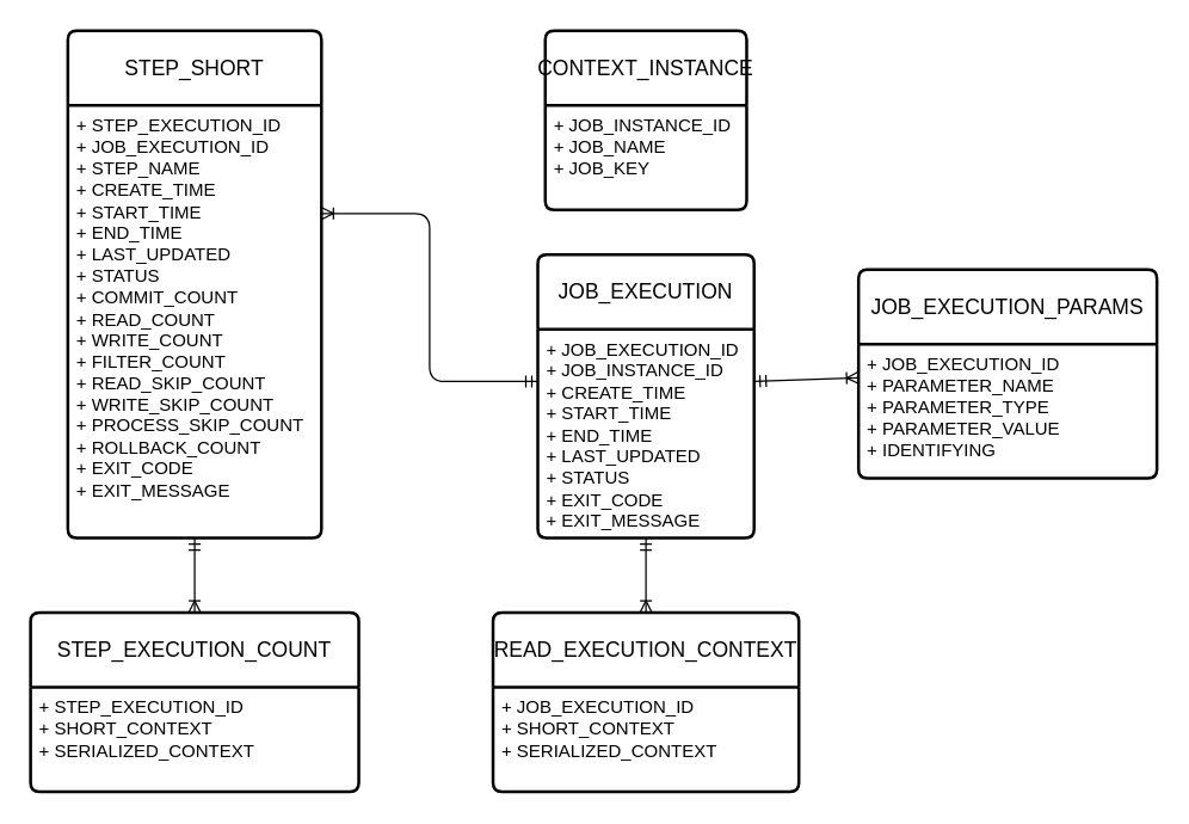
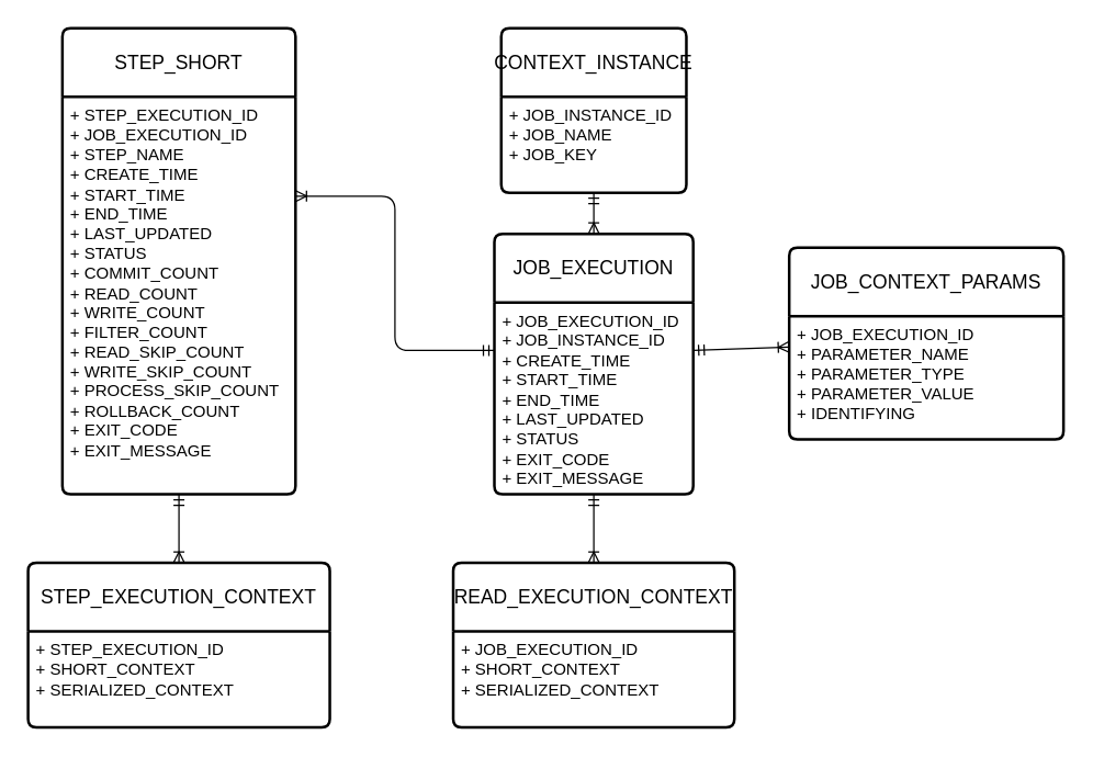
  <mxCell id="0" />
  <mxCell id="1" parent="0" />
  <mxCell id="2" value="CONTEXT_INSTANCE" style="swimlane;childLayout=stackLayout;horizontal=1;startSize=50;horizontalStack=0;rounded=1;fontSize=14;fontStyle=0;strokeWidth=2;resizeParent=0;resizeLast=1;shadow=0;dashed=0;align=center;arcSize=4;whiteSpace=wrap;html=1;" parent="1" vertex="1"><mxGeometry x="365" y="20" width="135" height="120" as="geometry" /></mxCell>
  <mxCell id="3" value="+ JOB_INSTANCE_ID&lt;br&gt;+ JOB_NAME&lt;br&gt;+ JOB_KEY" style="align=left;strokeColor=none;fillColor=none;spacingLeft=4;fontSize=12;verticalAlign=top;resizable=0;rotatable=0;part=1;html=1;" parent="2" vertex="1"><mxGeometry y="50" width="135" height="70" as="geometry" /></mxCell>
  <mxCell id="4" value="JOB_EXECUTION" style="swimlane;childLayout=stackLayout;horizontal=1;startSize=50;horizontalStack=0;rounded=1;fontSize=14;fontStyle=0;strokeWidth=2;resizeParent=0;resizeLast=1;shadow=0;dashed=0;align=center;arcSize=4;whiteSpace=wrap;html=1;" parent="1" vertex="1"><mxGeometry x="360" y="170" width="145" height="190" as="geometry" /></mxCell>
  <mxCell id="5" value="+ JOB_EXECUTION_ID&lt;br&gt;+ JOB_INSTANCE_ID&lt;br&gt;+ CREATE_TIME&lt;br&gt;+ START_TIME&lt;br&gt;+ END_TIME&lt;br&gt;+ LAST_UPDATED&lt;br&gt;+ STATUS&lt;br&gt;+ EXIT_CODE&lt;br&gt;+ EXIT_MESSAGE" style="align=left;strokeColor=none;fillColor=none;spacingLeft=4;fontSize=12;verticalAlign=top;resizable=0;rotatable=0;part=1;html=1;" parent="4" vertex="1"><mxGeometry y="50" width="145" height="140" as="geometry" /></mxCell>
- <mxCell id="6" value="JOB_EXECUTION_PARAMS" style="swimlane;childLayout=stackLayout;horizontal=1;startSize=50;horizontalStack=0;rounded=1;fontSize=14;fontStyle=0;strokeWidth=2;resizeParent=0;resizeLast=1;shadow=0;dashed=0;align=center;arcSize=4;whiteSpace=wrap;html=1;" parent="1" vertex="1"><mxGeometry x="575" y="180" width="200" height="140" as="geometry" /></mxCell>
+ <mxCell id="6" value="JOB_CONTEXT_PARAMS" style="swimlane;childLayout=stackLayout;horizontal=1;startSize=50;horizontalStack=0;rounded=1;fontSize=14;fontStyle=0;strokeWidth=2;resizeParent=0;resizeLast=1;shadow=0;dashed=0;align=center;arcSize=4;whiteSpace=wrap;html=1;" parent="1" vertex="1"><mxGeometry x="575" y="180" width="200" height="140" as="geometry" /></mxCell>
  <mxCell id="7" value="+ JOB_EXECUTION_ID&lt;br&gt;+ PARAMETER_NAME&lt;br&gt;+ PARAMETER_TYPE&lt;br&gt;+ PARAMETER_VALUE&lt;br&gt;+ IDENTIFYING" style="align=left;strokeColor=none;fillColor=none;spacingLeft=4;fontSize=12;verticalAlign=top;resizable=0;rotatable=0;part=1;html=1;" parent="6" vertex="1"><mxGeometry y="50" width="200" height="90" as="geometry" /></mxCell>
  <mxCell id="8" value="READ_EXECUTION_CONTEXT" style="swimlane;childLayout=stackLayout;horizontal=1;startSize=50;horizontalStack=0;rounded=1;fontSize=14;fontStyle=0;strokeWidth=2;resizeParent=0;resizeLast=1;shadow=0;dashed=0;align=center;arcSize=4;whiteSpace=wrap;html=1;" parent="1" vertex="1"><mxGeometry x="330" y="410" width="205" height="120" as="geometry" /></mxCell>
  <mxCell id="9" value="+ JOB_EXECUTION_ID&lt;br&gt;+ SHORT_CONTEXT&lt;br&gt;+ SERIALIZED_CONTEXT" style="align=left;strokeColor=none;fillColor=none;spacingLeft=4;fontSize=12;verticalAlign=top;resizable=0;rotatable=0;part=1;html=1;" parent="8" vertex="1"><mxGeometry y="50" width="205" height="70" as="geometry" /></mxCell>
- <mxCell id="10" value="STEP_EXECUTION_COUNT" style="swimlane;childLayout=stackLayout;horizontal=1;startSize=50;horizontalStack=0;rounded=1;fontSize=14;fontStyle=0;strokeWidth=2;resizeParent=0;resizeLast=1;shadow=0;dashed=0;align=center;arcSize=4;whiteSpace=wrap;html=1;" parent="1" vertex="1"><mxGeometry x="20" y="410" width="220" height="120" as="geometry" /></mxCell>
+ <mxCell id="10" value="STEP_EXECUTION_CONTEXT" style="swimlane;childLayout=stackLayout;horizontal=1;startSize=50;horizontalStack=0;rounded=1;fontSize=14;fontStyle=0;strokeWidth=2;resizeParent=0;resizeLast=1;shadow=0;dashed=0;align=center;arcSize=4;whiteSpace=wrap;html=1;" parent="1" vertex="1"><mxGeometry x="20" y="410" width="220" height="120" as="geometry" /></mxCell>
  <mxCell id="11" value="+ STEP_EXECUTION_ID&lt;br&gt;+ SHORT_CONTEXT&lt;br&gt;+ SERIALIZED_CONTEXT" style="align=left;strokeColor=none;fillColor=none;spacingLeft=4;fontSize=12;verticalAlign=top;resizable=0;rotatable=0;part=1;html=1;" parent="10" vertex="1"><mxGeometry y="50" width="220" height="70" as="geometry" /></mxCell>
  <mxCell id="12" value="STEP_SHORT" style="swimlane;childLayout=stackLayout;horizontal=1;startSize=50;horizontalStack=0;rounded=1;fontSize=14;fontStyle=0;strokeWidth=2;resizeParent=0;resizeLast=1;shadow=0;dashed=0;align=center;arcSize=4;whiteSpace=wrap;html=1;" parent="1" vertex="1"><mxGeometry x="45" y="20" width="170" height="340" as="geometry" /></mxCell>
  <mxCell id="13" value="+ STEP_EXECUTION_ID&lt;br&gt;+ JOB_EXECUTION_ID&lt;br&gt;+&amp;nbsp;STEP_NAME&lt;br&gt;+ CREATE_TIME&lt;br&gt;+ START_TIME&lt;br&gt;+ END_TIME&lt;br&gt;+ LAST_UPDATED&lt;br&gt;+ STATUS&lt;br&gt;&lt;div&gt;+ COMMIT_COUNT&lt;/div&gt;&lt;div&gt;&lt;span style=&quot;&quot; class=&quot;Apple-tab-span&quot;&gt;&lt;/span&gt;+ READ_COUNT&lt;/div&gt;&lt;div&gt;&lt;span style=&quot;&quot; class=&quot;Apple-tab-span&quot;&gt;&lt;/span&gt;+ WRITE_COUNT&lt;/div&gt;&lt;div&gt;+ FILTER_COUNT&lt;br&gt;&lt;/div&gt;&lt;div&gt;&lt;span style=&quot;&quot; class=&quot;Apple-tab-span&quot;&gt;&lt;/span&gt;+ READ_SKIP_COUNT&lt;/div&gt;&lt;div&gt;&lt;span style=&quot;&quot; class=&quot;Apple-tab-span&quot;&gt;&lt;/span&gt;+ WRITE_SKIP_COUNT&lt;/div&gt;&lt;div&gt;&lt;span style=&quot;&quot; class=&quot;Apple-tab-span&quot;&gt;&lt;/span&gt;+ PROCESS_SKIP_COUNT&lt;/div&gt;&lt;div&gt;&lt;span style=&quot;&quot; class=&quot;Apple-tab-span&quot;&gt;&lt;/span&gt;+ ROLLBACK_COUNT&lt;/div&gt;+ EXIT_CODE&lt;br&gt;+ EXIT_MESSAGE" style="align=left;strokeColor=none;fillColor=none;spacingLeft=4;fontSize=12;verticalAlign=top;resizable=0;rotatable=0;part=1;html=1;" parent="12" vertex="1"><mxGeometry y="50" width="170" height="290" as="geometry" /></mxCell>
+ <mxCell id="14" value="" style="fontSize=12;html=1;endArrow=ERoneToMany;startArrow=ERmandOne;movable=1;resizable=1;rotatable=1;deletable=1;editable=1;locked=0;connectable=1;entryX=0.5;entryY=0;entryDx=0;entryDy=0;exitX=0.5;exitY=1;exitDx=0;exitDy=0;strokeColor=default;rounded=1;" parent="1" source="3" target="4" edge="1"><mxGeometry width="100" height="100" relative="1" as="geometry"><mxPoint x="300" y="350" as="sourcePoint" /><mxPoint x="400" y="250" as="targetPoint" /></mxGeometry></mxCell>
  <mxCell id="15" value="" style="fontSize=12;html=1;endArrow=ERoneToMany;startArrow=ERmandOne;movable=1;resizable=1;rotatable=1;deletable=1;editable=1;locked=0;connectable=1;entryX=0;entryY=0.25;entryDx=0;entryDy=0;exitX=1;exitY=0.25;exitDx=0;exitDy=0;strokeColor=default;rounded=1;" parent="1" source="5" target="7" edge="1"><mxGeometry width="100" height="100" relative="1" as="geometry"><mxPoint x="465" y="90" as="sourcePoint" /><mxPoint x="465" y="180" as="targetPoint" /></mxGeometry></mxCell>
  <mxCell id="16" value="" style="fontSize=12;html=1;endArrow=ERoneToMany;startArrow=ERmandOne;movable=1;resizable=1;rotatable=1;deletable=1;editable=1;locked=0;connectable=1;exitX=0;exitY=0.25;exitDx=0;exitDy=0;strokeColor=default;rounded=1;entryX=1;entryY=0.25;entryDx=0;entryDy=0;edgeStyle=orthogonalEdgeStyle;" parent="1" source="5" target="13" edge="1"><mxGeometry width="100" height="100" relative="1" as="geometry"><mxPoint x="560" y="300" as="sourcePoint" /><mxPoint x="270" y="277.838" as="targetPoint" /></mxGeometry></mxCell>
  <mxCell id="17" value="" style="fontSize=12;html=1;endArrow=ERoneToMany;startArrow=ERmandOne;movable=1;resizable=1;rotatable=1;deletable=1;editable=1;locked=0;connectable=1;exitX=0.5;exitY=1;exitDx=0;exitDy=0;strokeColor=default;rounded=1;entryX=0.5;entryY=0;entryDx=0;entryDy=0;" parent="1" source="13" target="10" edge="1"><mxGeometry width="100" height="100" relative="1" as="geometry"><mxPoint x="175" y="410" as="sourcePoint" /><mxPoint x="205" y="470" as="targetPoint" /></mxGeometry></mxCell>
  <mxCell id="18" value="" style="fontSize=12;html=1;endArrow=ERoneToMany;startArrow=ERmandOne;movable=1;resizable=1;rotatable=1;deletable=1;editable=1;locked=0;connectable=1;exitX=0.5;exitY=1;exitDx=0;exitDy=0;strokeColor=default;rounded=1;" parent="1" source="5" target="8" edge="1"><mxGeometry width="100" height="100" relative="1" as="geometry"><mxPoint x="110" y="470" as="sourcePoint" /><mxPoint x="110" y="540" as="targetPoint" /></mxGeometry></mxCell>
